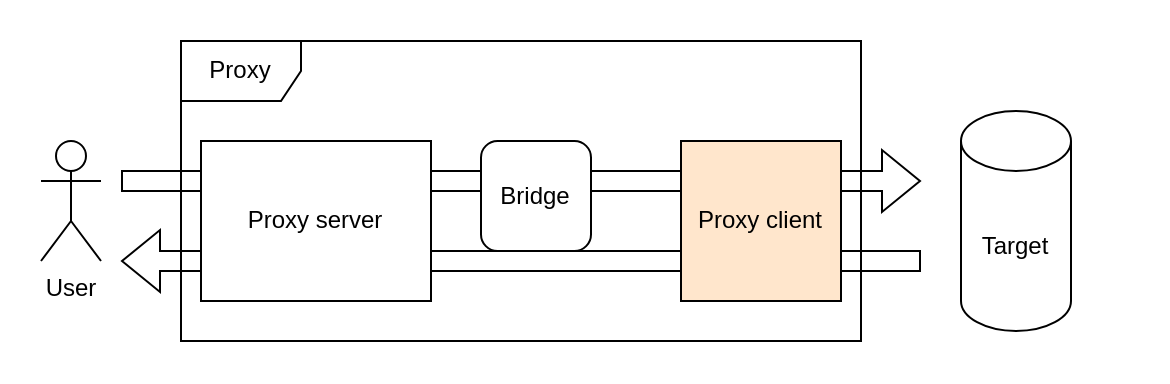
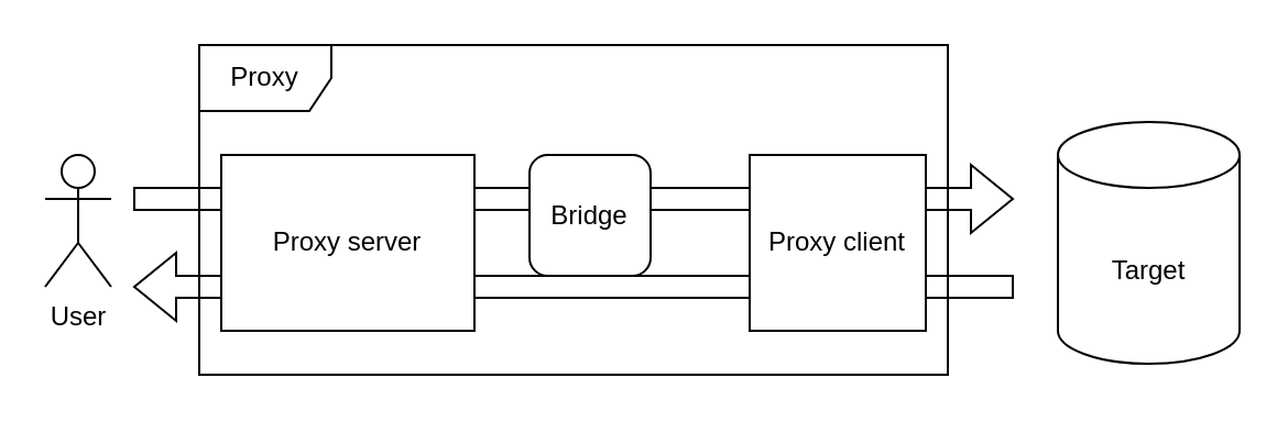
  <mxCell id="0" />
  <mxCell id="1" parent="0" />
  <mxCell id="2" value="Proxy" style="shape=umlFrame;whiteSpace=wrap;html=1;" vertex="1" parent="1"><mxGeometry x="90" y="20" width="340" height="150" as="geometry" /></mxCell>
  <mxCell id="3" value="User" style="shape=umlActor;verticalLabelPosition=bottom;verticalAlign=top;html=1;outlineConnect=0;" vertex="1" parent="1"><mxGeometry x="20" y="70" width="30" height="60" as="geometry" /></mxCell>
  <mxCell id="4" value="" style="shape=flexArrow;endArrow=classic;html=1;rounded=0;" edge="1" parent="1"><mxGeometry width="50" height="50" relative="1" as="geometry"><mxPoint x="60" y="90" as="sourcePoint" /><mxPoint x="460" y="90" as="targetPoint" /></mxGeometry></mxCell>
  <mxCell id="5" value="" style="shape=flexArrow;endArrow=classic;html=1;rounded=0;" edge="1" parent="1"><mxGeometry width="50" height="50" relative="1" as="geometry"><mxPoint x="460" y="130" as="sourcePoint" /><mxPoint x="60" y="130" as="targetPoint" /></mxGeometry></mxCell>
- <mxCell id="6" value="Target" style="shape=cylinder3;whiteSpace=wrap;html=1;boundedLbl=1;backgroundOutline=1;size=15;" vertex="1" parent="1"><mxGeometry x="480" y="55" width="55" height="110" as="geometry" /></mxCell>
+ <mxCell id="6" value="Target" style="shape=cylinder3;whiteSpace=wrap;html=1;boundedLbl=1;backgroundOutline=1;size=15;" vertex="1" parent="1"><mxGeometry x="480" y="55" width="82.5" height="110" as="geometry" /></mxCell>
  <mxCell id="7" value="Proxy server" style="rounded=0;whiteSpace=wrap;html=1;" vertex="1" parent="1"><mxGeometry x="100" y="70" width="115" height="80" as="geometry" /></mxCell>
- <mxCell id="8" value="Proxy client" style="rounded=0;whiteSpace=wrap;html=1;fillColor=#ffe6cc;" vertex="1" parent="1"><mxGeometry x="340" y="70" width="80" height="80" as="geometry" /></mxCell>
+ <mxCell id="8" value="Proxy client" style="rounded=0;whiteSpace=wrap;html=1;" vertex="1" parent="1"><mxGeometry x="340" y="70" width="80" height="80" as="geometry" /></mxCell>
  <mxCell id="9" value="Bridge" style="rounded=1;whiteSpace=wrap;html=1;" vertex="1" parent="1"><mxGeometry x="240" y="70" width="55" height="55" as="geometry" /></mxCell>
